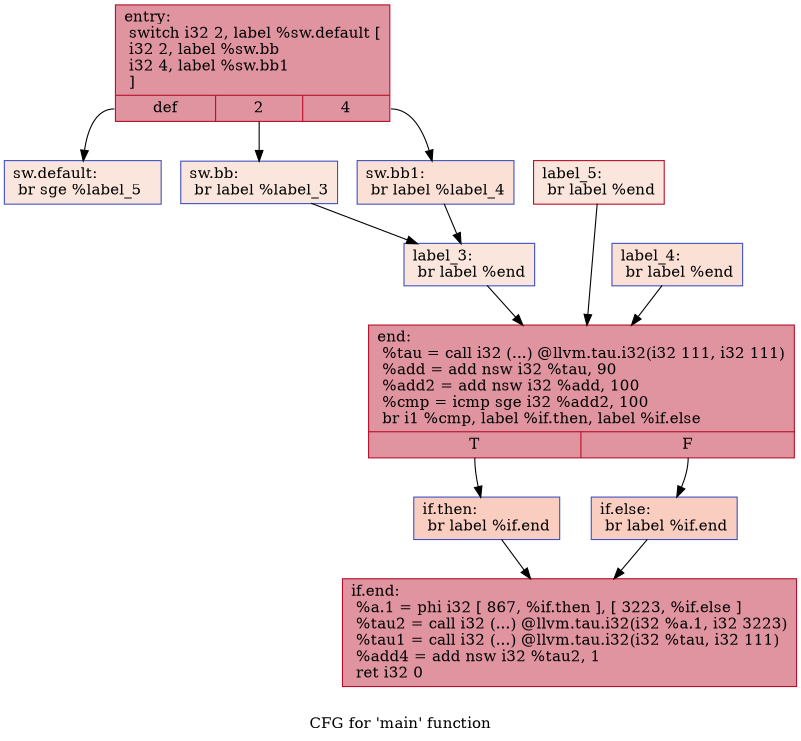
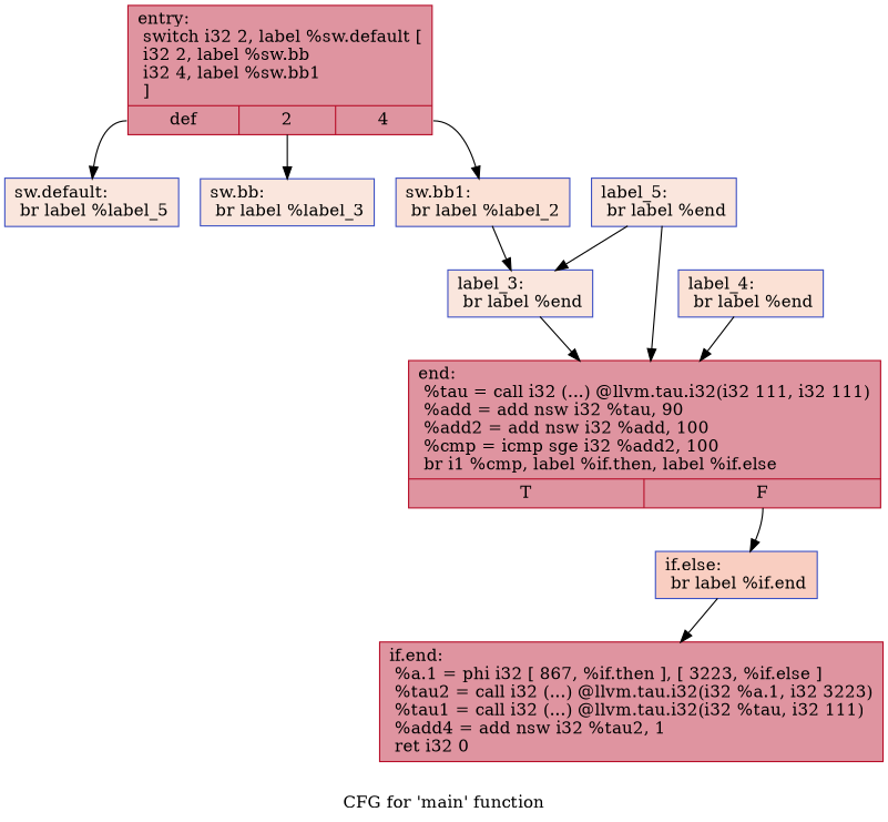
  digraph {
    label="CFG for 'main' function"
    node [color="#3d50c3ff" fillcolor="#f3c7b170" shape=record style=filled]
    n1 [color="#b70d28ff" fillcolor="#b70d2870" label="{entry:\l  switch i32 2, label %sw.default [\l    i32 2, label %sw.bb\l    i32 4, label %sw.bb1\l  ]\l|{<s0>def|<s1>2|<s2>4}}"]
-   n2 [label="{sw.default:                                       \l  br sge %label_5\l}"]
+   n2 [label="{sw.default:                                       \l  br label %label_5\l}"]
    n3 [label="{sw.bb:                                            \l  br label %label_3\l}"]
-   n4 [fillcolor="#f7bca170" label="{sw.bb1:                                           \l  br label %label_4\l}"]
+   n4 [fillcolor="#f7bca170" label="{sw.bb1:                                           \l  br label %label_2\l}"]
    n5 [label="{label_3:                                          \l  br label %end\l}"]
-   n6 [color="#b70d28ff" label="{label_5:                                          \l  br label %end\l}"]
+   n6 [label="{label_5:                                          \l  br label %end\l}"]
    n7 [color="#b70d28ff" fillcolor="#b70d2870" label="{end:                                              \l  %tau = call i32 (...) @llvm.tau.i32(i32 111, i32 111)\l  %add = add nsw i32 %tau, 90\l  %add2 = add nsw i32 %add, 100\l  %cmp = icmp sge i32 %add2, 100\l  br i1 %cmp, label %if.then, label %if.else\l|{<s0>T|<s1>F}}"]
    n8 [fillcolor="#f7bca170" label="{label_4:                                          \l  br label %end\l}"]
-   n9 [fillcolor="#f2907270" label="{if.then:                                          \l  br label %if.end\l}"]
    n10 [fillcolor="#f2907270" label="{if.else:                                          \l  br label %if.end\l}"]
    n11 [color="#b70d28ff" fillcolor="#b70d2870" label="{if.end:                                           \l  %a.1 = phi i32 [ 867, %if.then ], [ 3223, %if.else ]\l  %tau2 = call i32 (...) @llvm.tau.i32(i32 %a.1, i32 3223)\l  %tau1 = call i32 (...) @llvm.tau.i32(i32 %tau, i32 111)\l  %add4 = add nsw i32 %tau2, 1\l  ret i32 0\l}"]
    n1 -> n2 [tailport=s0]
    n1 -> n3 [tailport=s1]
    n1 -> n4 [tailport=s2]
-   n3 -> n5
+   n6 -> n5
    n4 -> n5
    n5 -> n7
    n6 -> n7
-   n7 -> n9 [tailport=s0]
    n7 -> n10 [tailport=s1]
    n8 -> n7
-   n9 -> n11
    n10 -> n11
  }
